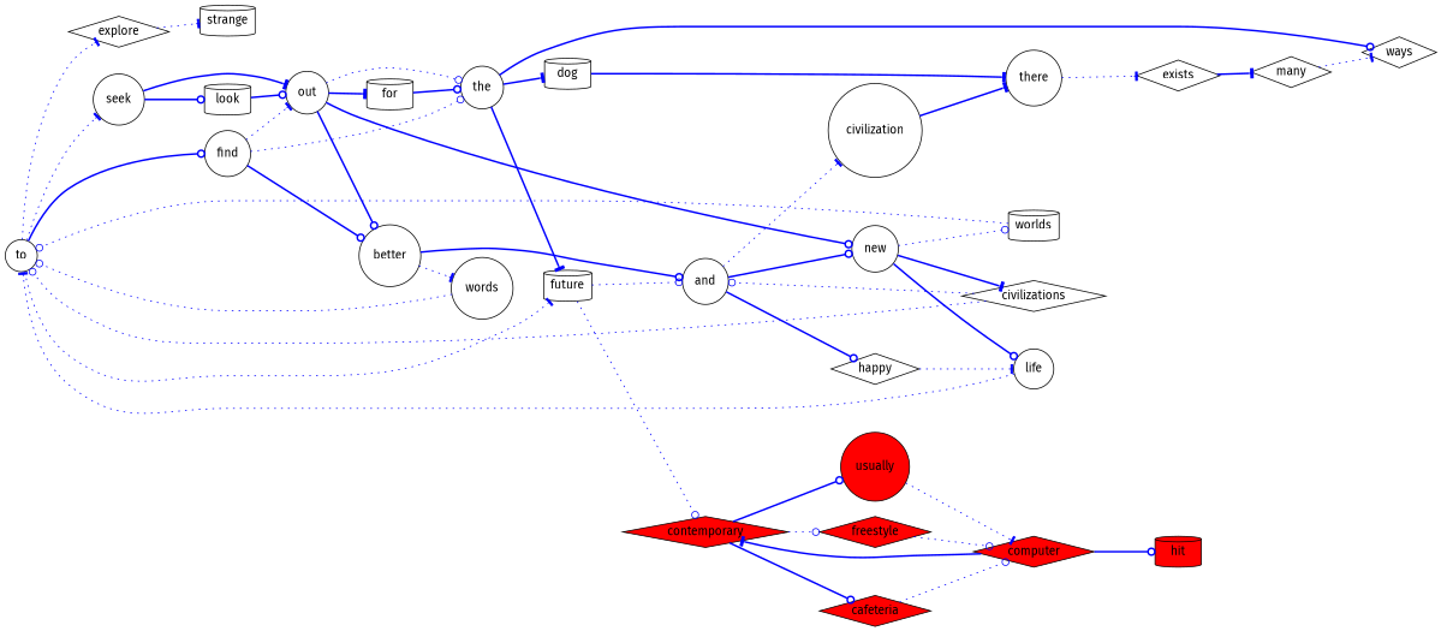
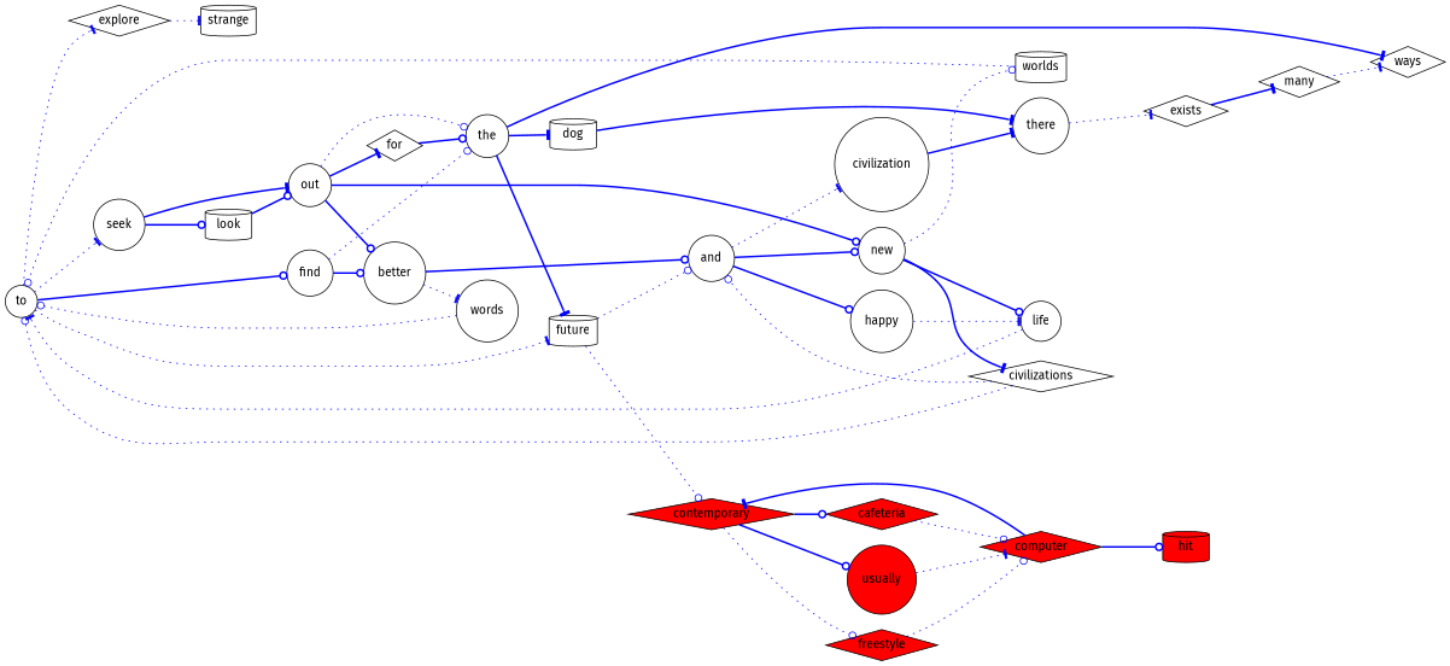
  digraph {
    fontname="Fira Sans"
    rankdir=LR
    node [fontname="Fira Sans" shape=circle]
    edge [arrowhead=odot color=blue fontname="Fira Sans" style=dotted]
    explore [shape=diamond]
    to
    seek
    find
    future [shape=cylinder]
    strange [shape=cylinder]
    look [shape=cylinder]
    out
    better
    the
    and
    contemporary [Label=contemporary fillcolor=red shape=diamond style=filled]
    new
-   for [shape=cylinder]
+   for [shape=diamond]
    words
    ways [shape=diamond]
    dog [shape=cylinder]
    civilization
-   happy [shape=diamond]
+   happy
    cafeteria [Label=cafeteria fillcolor=red shape=diamond style=filled]
    usually [Label=usually fillcolor=red style=filled]
    freestyle [Label=freestyle fillcolor=red shape=diamond style=filled]
    worlds [shape=cylinder]
    life
    civilizations [shape=diamond]
    there
    exists [shape=diamond]
    computer [Label=computer fillcolor=red shape=diamond style=filled]
    many [shape=diamond]
    hit [Label=hit fillcolor=red shape=cylinder style=filled]
    explore -> strange [arrowhead=tee]
    to -> explore [arrowhead=tee]
    to -> seek [arrowhead=tee]
    to -> find [style=bold]
    to -> future [arrowhead=tee]
    seek -> look [style=bold]
    seek -> out [arrowhead=tee style=bold]
-   find -> out [arrowhead=tee]
    find -> better [style=bold]
    find -> the
    future -> and
    future -> contemporary
    look -> out [style=bold]
    out -> better [style=bold]
    out -> the
    out -> new [style=bold]
    out -> for [arrowhead=tee style=bold]
    better -> and [style=bold]
    better -> words [arrowhead=tee]
    the -> future [arrowhead=tee style=bold]
-   the -> ways [style=bold]
+   the -> ways [arrowhead=tee style=bold]
    the -> dog [arrowhead=tee style=bold]
    and -> new [style=bold]
    and -> civilization [arrowhead=tee]
    and -> happy [style=bold]
    contemporary -> cafeteria [style=bold]
    contemporary -> usually [style=bold]
    contemporary -> freestyle
    new -> worlds
    new -> life [style=bold]
    new -> civilizations [arrowhead=tee style=bold]
    for -> the [style=bold]
    words -> to
    dog -> there [arrowhead=tee style=bold]
    civilization -> there [arrowhead=tee style=bold]
    happy -> life [arrowhead=tee]
    cafeteria -> computer
    usually -> computer [arrowhead=tee]
    freestyle -> computer
    worlds -> to
    life -> to [arrowhead=tee]
    civilizations -> to
    civilizations -> and
    there -> exists [arrowhead=tee]
    exists -> many [arrowhead=tee style=bold]
    computer -> contemporary [arrowhead=tee style=bold]
    computer -> hit [style=bold]
    many -> ways [arrowhead=tee]
  }
